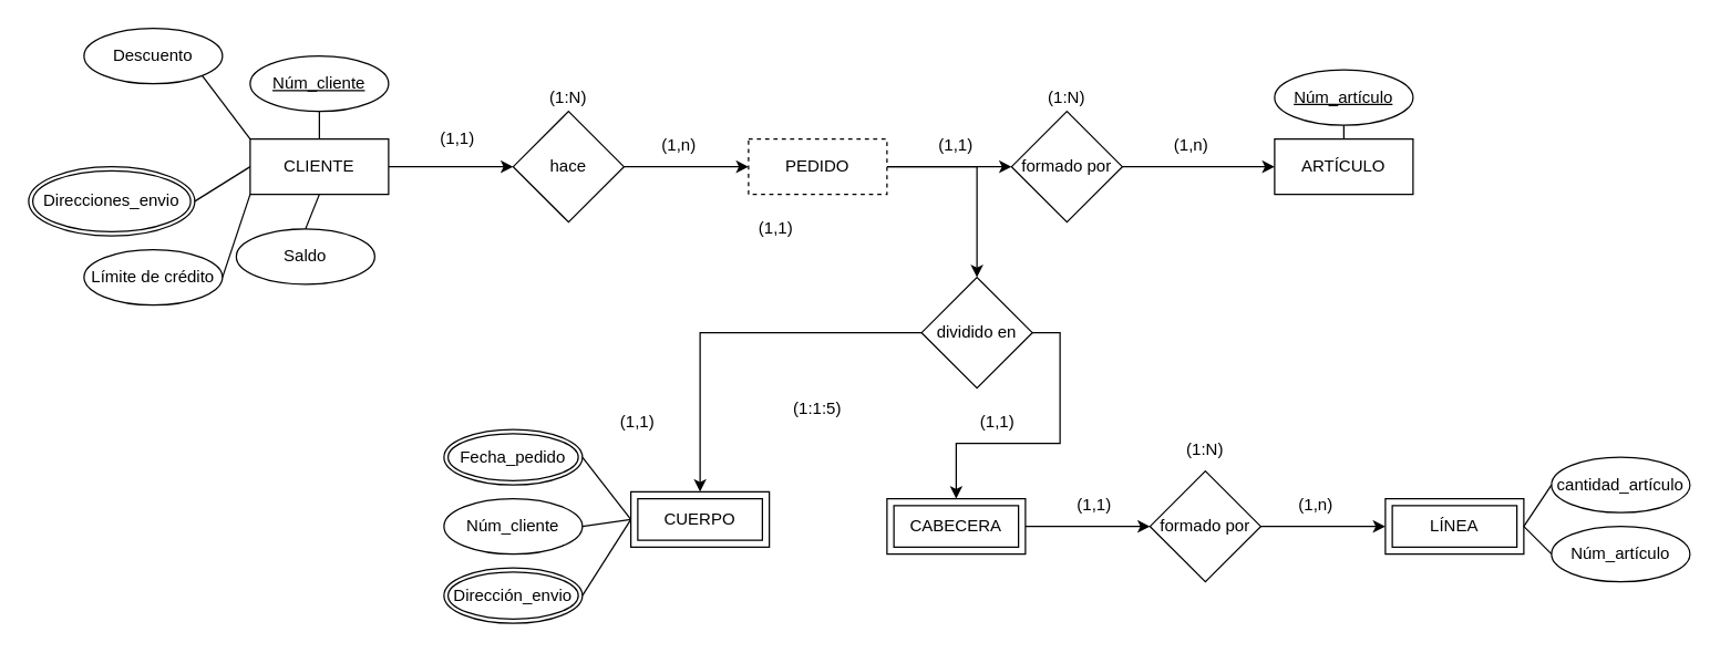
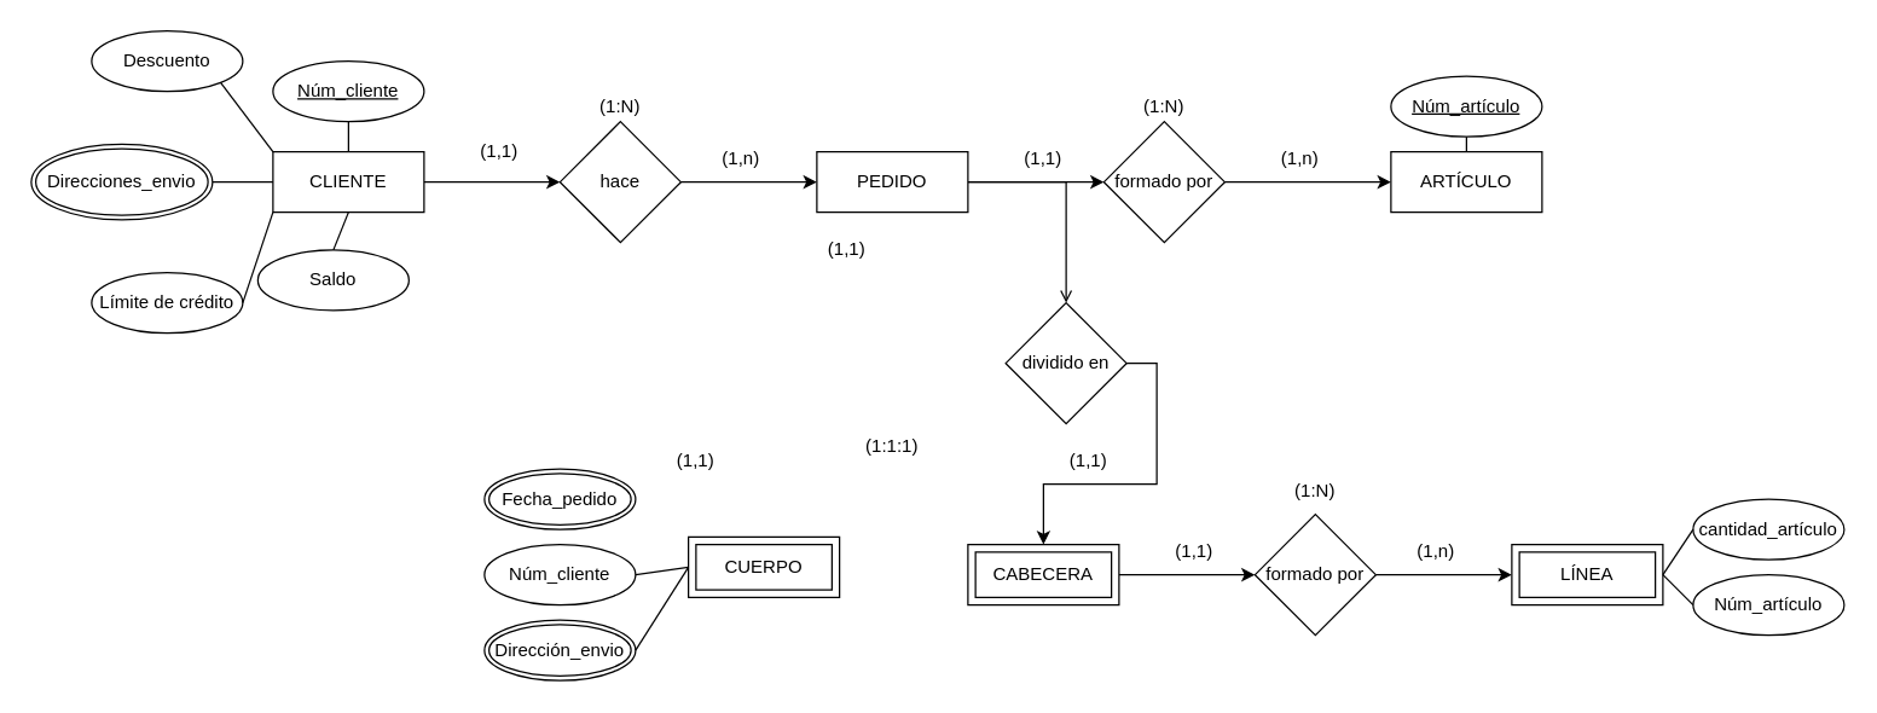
  <mxCell id="0" />
  <mxCell id="1" parent="0" />
  <mxCell id="2" value="" style="edgeStyle=orthogonalEdgeStyle;rounded=0;orthogonalLoop=1;jettySize=auto;html=1;" parent="1" source="3" target="12" edge="1"><mxGeometry relative="1" as="geometry" /></mxCell>
  <mxCell id="3" value="CLIENTE" style="whiteSpace=wrap;html=1;align=center;" parent="1" vertex="1"><mxGeometry x="180" y="100" width="100" height="40" as="geometry" /></mxCell>
  <mxCell id="4" value="ARTÍCULO" style="whiteSpace=wrap;html=1;align=center;" parent="1" vertex="1"><mxGeometry x="920" y="100" width="100" height="40" as="geometry" /></mxCell>
  <mxCell id="5" value="" style="edgeStyle=orthogonalEdgeStyle;rounded=0;orthogonalLoop=1;jettySize=auto;html=1;" parent="1" source="7" target="14" edge="1"><mxGeometry relative="1" as="geometry" /></mxCell>
- <mxCell id="6" value="" style="edgeStyle=orthogonalEdgeStyle;rounded=0;orthogonalLoop=1;jettySize=auto;html=1;" parent="1" source="7" target="17" edge="1"><mxGeometry relative="1" as="geometry" /></mxCell>
- <mxCell id="7" value="PEDIDO" style="whiteSpace=wrap;html=1;align=center;dashed=1;" parent="1" vertex="1"><mxGeometry x="540" y="100" width="100" height="40" as="geometry" /></mxCell>
+ <mxCell id="6" value="" style="edgeStyle=orthogonalEdgeStyle;rounded=0;orthogonalLoop=1;jettySize=auto;html=1;endArrow=open;" parent="1" source="7" target="17" edge="1"><mxGeometry relative="1" as="geometry" /></mxCell>
+ <mxCell id="7" value="PEDIDO" style="whiteSpace=wrap;html=1;align=center;" parent="1" vertex="1"><mxGeometry x="540" y="100" width="100" height="40" as="geometry" /></mxCell>
  <mxCell id="8" value="" style="edgeStyle=orthogonalEdgeStyle;rounded=0;orthogonalLoop=1;jettySize=auto;html=1;" parent="1" source="9" target="37" edge="1"><mxGeometry relative="1" as="geometry" /></mxCell>
  <mxCell id="9" value="CABECERA" style="shape=ext;margin=3;double=1;whiteSpace=wrap;html=1;align=center;" parent="1" vertex="1"><mxGeometry x="640" y="360" width="100" height="40" as="geometry" /></mxCell>
  <mxCell id="10" value="CUERPO" style="shape=ext;margin=3;double=1;whiteSpace=wrap;html=1;align=center;" parent="1" vertex="1"><mxGeometry x="455" y="355" width="100" height="40" as="geometry" /></mxCell>
  <mxCell id="11" value="" style="edgeStyle=orthogonalEdgeStyle;rounded=0;orthogonalLoop=1;jettySize=auto;html=1;" parent="1" source="12" target="7" edge="1"><mxGeometry relative="1" as="geometry" /></mxCell>
  <mxCell id="12" value="hace" style="rhombus;whiteSpace=wrap;html=1;" parent="1" vertex="1"><mxGeometry x="370" y="80" width="80" height="80" as="geometry" /></mxCell>
  <mxCell id="13" value="" style="edgeStyle=orthogonalEdgeStyle;rounded=0;orthogonalLoop=1;jettySize=auto;html=1;" parent="1" source="14" target="4" edge="1"><mxGeometry relative="1" as="geometry" /></mxCell>
  <mxCell id="14" value="formado por " style="rhombus;whiteSpace=wrap;html=1;" parent="1" vertex="1"><mxGeometry x="730" y="80" width="80" height="80" as="geometry" /></mxCell>
- <mxCell id="15" style="edgeStyle=orthogonalEdgeStyle;rounded=0;orthogonalLoop=1;jettySize=auto;html=1;exitX=0;exitY=0.5;exitDx=0;exitDy=0;entryX=0.5;entryY=0;entryDx=0;entryDy=0;" parent="1" source="17" target="10" edge="1"><mxGeometry relative="1" as="geometry" /></mxCell>
  <mxCell id="16" style="edgeStyle=orthogonalEdgeStyle;rounded=0;orthogonalLoop=1;jettySize=auto;html=1;exitX=1;exitY=0.5;exitDx=0;exitDy=0;entryX=0.5;entryY=0;entryDx=0;entryDy=0;" parent="1" source="17" target="9" edge="1"><mxGeometry relative="1" as="geometry" /></mxCell>
  <mxCell id="17" value="dividido en" style="rhombus;whiteSpace=wrap;html=1;" parent="1" vertex="1"><mxGeometry x="665" y="200" width="80" height="80" as="geometry" /></mxCell>
  <mxCell id="18" value="Núm_cliente" style="ellipse;whiteSpace=wrap;html=1;align=center;fontStyle=4;" parent="1" vertex="1"><mxGeometry x="180" width="100" height="40" as="geometry" y="40" /></mxCell>
  <mxCell id="19" value="Núm_artículo" style="ellipse;whiteSpace=wrap;html=1;align=center;fontStyle=4;" parent="1" vertex="1"><mxGeometry x="920" y="50" width="100" height="40" as="geometry" /></mxCell>
- <mxCell id="20" value="Direcciones_envio" style="ellipse;shape=doubleEllipse;margin=3;whiteSpace=wrap;html=1;align=center;" parent="1" vertex="1"><mxGeometry x="20" y="120" width="120" height="50" as="geometry" /></mxCell>
+ <mxCell id="20" value="Direcciones_envio" style="ellipse;shape=doubleEllipse;margin=3;whiteSpace=wrap;html=1;align=center;" parent="1" vertex="1"><mxGeometry x="20" y="95" width="120" height="50" as="geometry" /></mxCell>
  <mxCell id="21" value="Saldo" style="ellipse;whiteSpace=wrap;html=1;align=center;" parent="1" vertex="1"><mxGeometry x="170" y="165" width="100" height="40" as="geometry" /></mxCell>
  <mxCell id="22" value="Límite de crédito" style="ellipse;whiteSpace=wrap;html=1;align=center;" parent="1" vertex="1"><mxGeometry x="60" y="180" width="100" height="40" as="geometry" /></mxCell>
  <mxCell id="23" value="Descuento" style="ellipse;whiteSpace=wrap;html=1;align=center;" parent="1" vertex="1"><mxGeometry x="60" y="20" width="100" height="40" as="geometry" /></mxCell>
  <mxCell id="24" value="" style="endArrow=none;html=1;rounded=0;entryX=0.5;entryY=0;entryDx=0;entryDy=0;exitX=0.5;exitY=1;exitDx=0;exitDy=0;" parent="1" source="3" target="21" edge="1"><mxGeometry width="50" height="50" relative="1" as="geometry"><mxPoint x="260" y="140" as="sourcePoint" /><mxPoint x="310" y="90" as="targetPoint" /></mxGeometry></mxCell>
  <mxCell id="25" value="" style="endArrow=none;html=1;rounded=0;entryX=0.5;entryY=1;entryDx=0;entryDy=0;exitX=0.5;exitY=0;exitDx=0;exitDy=0;" parent="1" source="3" target="18" edge="1"><mxGeometry width="50" height="50" relative="1" as="geometry"><mxPoint x="270" y="150" as="sourcePoint" /><mxPoint x="320" y="100" as="targetPoint" /></mxGeometry></mxCell>
  <mxCell id="26" value="" style="endArrow=none;html=1;rounded=0;entryX=1;entryY=0.5;entryDx=0;entryDy=0;exitX=0;exitY=0.5;exitDx=0;exitDy=0;" parent="1" source="3" target="20" edge="1"><mxGeometry width="50" height="50" relative="1" as="geometry"><mxPoint x="280" y="160" as="sourcePoint" /><mxPoint x="170" y="120" as="targetPoint" /></mxGeometry></mxCell>
- <mxCell id="27" value="" style="endArrow=none;html=1;rounded=0;entryX=0;entryY=0.5;entryDx=0;entryDy=0;exitX=1;exitY=0.5;exitDx=0;exitDy=0;" parent="1" source="30" target="10" edge="1"><mxGeometry width="50" height="50" relative="1" as="geometry"><mxPoint x="427.32" y="480" as="sourcePoint" /><mxPoint x="392.675" y="535.858" as="targetPoint" /></mxGeometry></mxCell>
  <mxCell id="28" value="" style="endArrow=none;html=1;rounded=0;entryX=1;entryY=1;entryDx=0;entryDy=0;exitX=0;exitY=0;exitDx=0;exitDy=0;" parent="1" source="3" target="23" edge="1"><mxGeometry width="50" height="50" relative="1" as="geometry"><mxPoint x="300" y="180" as="sourcePoint" /><mxPoint x="350" y="130" as="targetPoint" /></mxGeometry></mxCell>
  <mxCell id="29" value="Núm_cliente" style="ellipse;whiteSpace=wrap;html=1;align=center;" parent="1" vertex="1"><mxGeometry x="320" y="360" width="100" height="40" as="geometry" /></mxCell>
  <mxCell id="30" value="Fecha_pedido" style="ellipse;shape=doubleEllipse;margin=3;whiteSpace=wrap;html=1;align=center;" parent="1" vertex="1"><mxGeometry x="320" y="310" width="100" height="40" as="geometry" /></mxCell>
  <mxCell id="31" value="Dirección_envio" style="ellipse;shape=doubleEllipse;margin=3;whiteSpace=wrap;html=1;align=center;" parent="1" vertex="1"><mxGeometry x="320" y="410" width="100" height="40" as="geometry" /></mxCell>
  <mxCell id="32" value="" style="endArrow=none;html=1;rounded=0;entryX=0;entryY=0.5;entryDx=0;entryDy=0;exitX=1;exitY=0.5;exitDx=0;exitDy=0;" parent="1" source="29" target="10" edge="1"><mxGeometry width="50" height="50" relative="1" as="geometry"><mxPoint x="437.32" y="490" as="sourcePoint" /><mxPoint x="402.675" y="545.858" as="targetPoint" /></mxGeometry></mxCell>
  <mxCell id="33" value="" style="endArrow=none;html=1;rounded=0;entryX=0;entryY=0.5;entryDx=0;entryDy=0;exitX=1;exitY=0.5;exitDx=0;exitDy=0;" parent="1" source="31" target="10" edge="1"><mxGeometry width="50" height="50" relative="1" as="geometry"><mxPoint x="447.32" y="500" as="sourcePoint" /><mxPoint x="412.675" y="555.858" as="targetPoint" /></mxGeometry></mxCell>
  <mxCell id="34" value="Núm_artículo" style="ellipse;whiteSpace=wrap;html=1;align=center;" parent="1" vertex="1"><mxGeometry x="1120" y="380" width="100" height="40" as="geometry" /></mxCell>
  <mxCell id="35" value="cantidad_artículo" style="ellipse;whiteSpace=wrap;html=1;align=center;" parent="1" vertex="1"><mxGeometry x="1120" y="330" width="100" height="40" as="geometry" /></mxCell>
  <mxCell id="36" value="" style="edgeStyle=orthogonalEdgeStyle;rounded=0;orthogonalLoop=1;jettySize=auto;html=1;" parent="1" source="37" target="38" edge="1"><mxGeometry relative="1" as="geometry" /></mxCell>
  <mxCell id="37" value="formado por " style="rhombus;whiteSpace=wrap;html=1;" parent="1" vertex="1"><mxGeometry x="830" y="340" width="80" height="80" as="geometry" /></mxCell>
  <mxCell id="38" value="LÍNEA" style="shape=ext;margin=3;double=1;whiteSpace=wrap;html=1;align=center;" parent="1" vertex="1"><mxGeometry x="1000" y="360" width="100" height="40" as="geometry" /></mxCell>
  <mxCell id="39" value="" style="endArrow=none;html=1;rounded=0;entryX=0.5;entryY=1;entryDx=0;entryDy=0;exitX=0.5;exitY=0;exitDx=0;exitDy=0;" edge="1" parent="1" source="4" target="19"><mxGeometry width="50" height="50" relative="1" as="geometry"><mxPoint x="430" y="440" as="sourcePoint" /><mxPoint x="450" y="390" as="targetPoint" /></mxGeometry></mxCell>
  <mxCell id="40" value="" style="endArrow=none;html=1;rounded=0;entryX=0;entryY=0.5;entryDx=0;entryDy=0;exitX=1;exitY=0.5;exitDx=0;exitDy=0;" edge="1" parent="1" source="38" target="35"><mxGeometry width="50" height="50" relative="1" as="geometry"><mxPoint x="440" y="450" as="sourcePoint" /><mxPoint x="460" y="400" as="targetPoint" /></mxGeometry></mxCell>
  <mxCell id="41" value="" style="endArrow=none;html=1;rounded=0;exitX=1;exitY=0.5;exitDx=0;exitDy=0;entryX=0;entryY=0.5;entryDx=0;entryDy=0;" edge="1" parent="1" source="38" target="34"><mxGeometry width="50" height="50" relative="1" as="geometry"><mxPoint x="450" y="460" as="sourcePoint" /><mxPoint x="470" y="410" as="targetPoint" /></mxGeometry></mxCell>
  <mxCell id="42" value="" style="endArrow=none;html=1;rounded=0;entryX=0;entryY=1;entryDx=0;entryDy=0;exitX=1;exitY=0.5;exitDx=0;exitDy=0;" edge="1" parent="1" source="22" target="3"><mxGeometry width="50" height="50" relative="1" as="geometry"><mxPoint x="190" y="130" as="sourcePoint" /><mxPoint x="150" y="130" as="targetPoint" /></mxGeometry></mxCell>
  <mxCell id="43" value="(1,1)" style="text;html=1;strokeColor=none;fillColor=none;align=center;verticalAlign=middle;whiteSpace=wrap;rounded=0;" vertex="1" parent="1"><mxGeometry x="690" y="290" width="60" height="30" as="geometry" /></mxCell>
  <mxCell id="44" value="(1,1)" style="text;html=1;strokeColor=none;fillColor=none;align=center;verticalAlign=middle;whiteSpace=wrap;rounded=0;" vertex="1" parent="1"><mxGeometry x="430" y="290" width="60" height="30" as="geometry" /></mxCell>
  <mxCell id="45" value="(1,1)" style="text;html=1;strokeColor=none;fillColor=none;align=center;verticalAlign=middle;whiteSpace=wrap;rounded=0;" vertex="1" parent="1"><mxGeometry x="530" y="150" width="60" height="30" as="geometry" /></mxCell>
  <mxCell id="46" value="(1,1)" style="text;html=1;strokeColor=none;fillColor=none;align=center;verticalAlign=middle;whiteSpace=wrap;rounded=0;" vertex="1" parent="1"><mxGeometry x="760" y="350" width="60" height="30" as="geometry" /></mxCell>
  <mxCell id="47" value="(1,n)" style="text;html=1;strokeColor=none;fillColor=none;align=center;verticalAlign=middle;whiteSpace=wrap;rounded=0;" vertex="1" parent="1"><mxGeometry x="920" y="350" width="60" height="30" as="geometry" /></mxCell>
  <mxCell id="48" value="(1:N)" style="text;html=1;strokeColor=none;fillColor=none;align=center;verticalAlign=middle;whiteSpace=wrap;rounded=0;" vertex="1" parent="1"><mxGeometry x="840" y="310" width="60" height="30" as="geometry" /></mxCell>
- <mxCell id="49" value="(1:1:5)" style="text;html=1;strokeColor=none;fillColor=none;align=center;verticalAlign=middle;whiteSpace=wrap;rounded=0;" vertex="1" parent="1"><mxGeometry x="560" y="280" width="60" height="30" as="geometry" /></mxCell>
+ <mxCell id="49" value="(1:1:1)" style="text;html=1;strokeColor=none;fillColor=none;align=center;verticalAlign=middle;whiteSpace=wrap;rounded=0;" vertex="1" parent="1"><mxGeometry x="560" y="280" width="60" height="30" as="geometry" /></mxCell>
  <mxCell id="50" value="(1,1)" style="text;html=1;strokeColor=none;fillColor=none;align=center;verticalAlign=middle;whiteSpace=wrap;rounded=0;" vertex="1" parent="1"><mxGeometry x="660" y="90" width="60" height="30" as="geometry" /></mxCell>
  <mxCell id="51" value="(1,n)" style="text;html=1;strokeColor=none;fillColor=none;align=center;verticalAlign=middle;whiteSpace=wrap;rounded=0;" vertex="1" parent="1"><mxGeometry x="830" y="90" width="60" height="30" as="geometry" /></mxCell>
  <mxCell id="52" value="(1:N)" style="text;html=1;strokeColor=none;fillColor=none;align=center;verticalAlign=middle;whiteSpace=wrap;rounded=0;" vertex="1" parent="1"><mxGeometry x="740" y="55" width="60" height="30" as="geometry" /></mxCell>
  <mxCell id="53" value="(1,n)" style="text;html=1;strokeColor=none;fillColor=none;align=center;verticalAlign=middle;whiteSpace=wrap;rounded=0;" vertex="1" parent="1"><mxGeometry x="460" y="90" width="60" height="30" as="geometry" /></mxCell>
  <mxCell id="54" value="(1,1)" style="text;html=1;strokeColor=none;fillColor=none;align=center;verticalAlign=middle;whiteSpace=wrap;rounded=0;" vertex="1" parent="1"><mxGeometry x="300" y="85" width="60" height="30" as="geometry" /></mxCell>
  <mxCell id="55" value="(1:N)" style="text;html=1;strokeColor=none;fillColor=none;align=center;verticalAlign=middle;whiteSpace=wrap;rounded=0;" vertex="1" parent="1"><mxGeometry x="380" y="55" width="60" height="30" as="geometry" /></mxCell>
